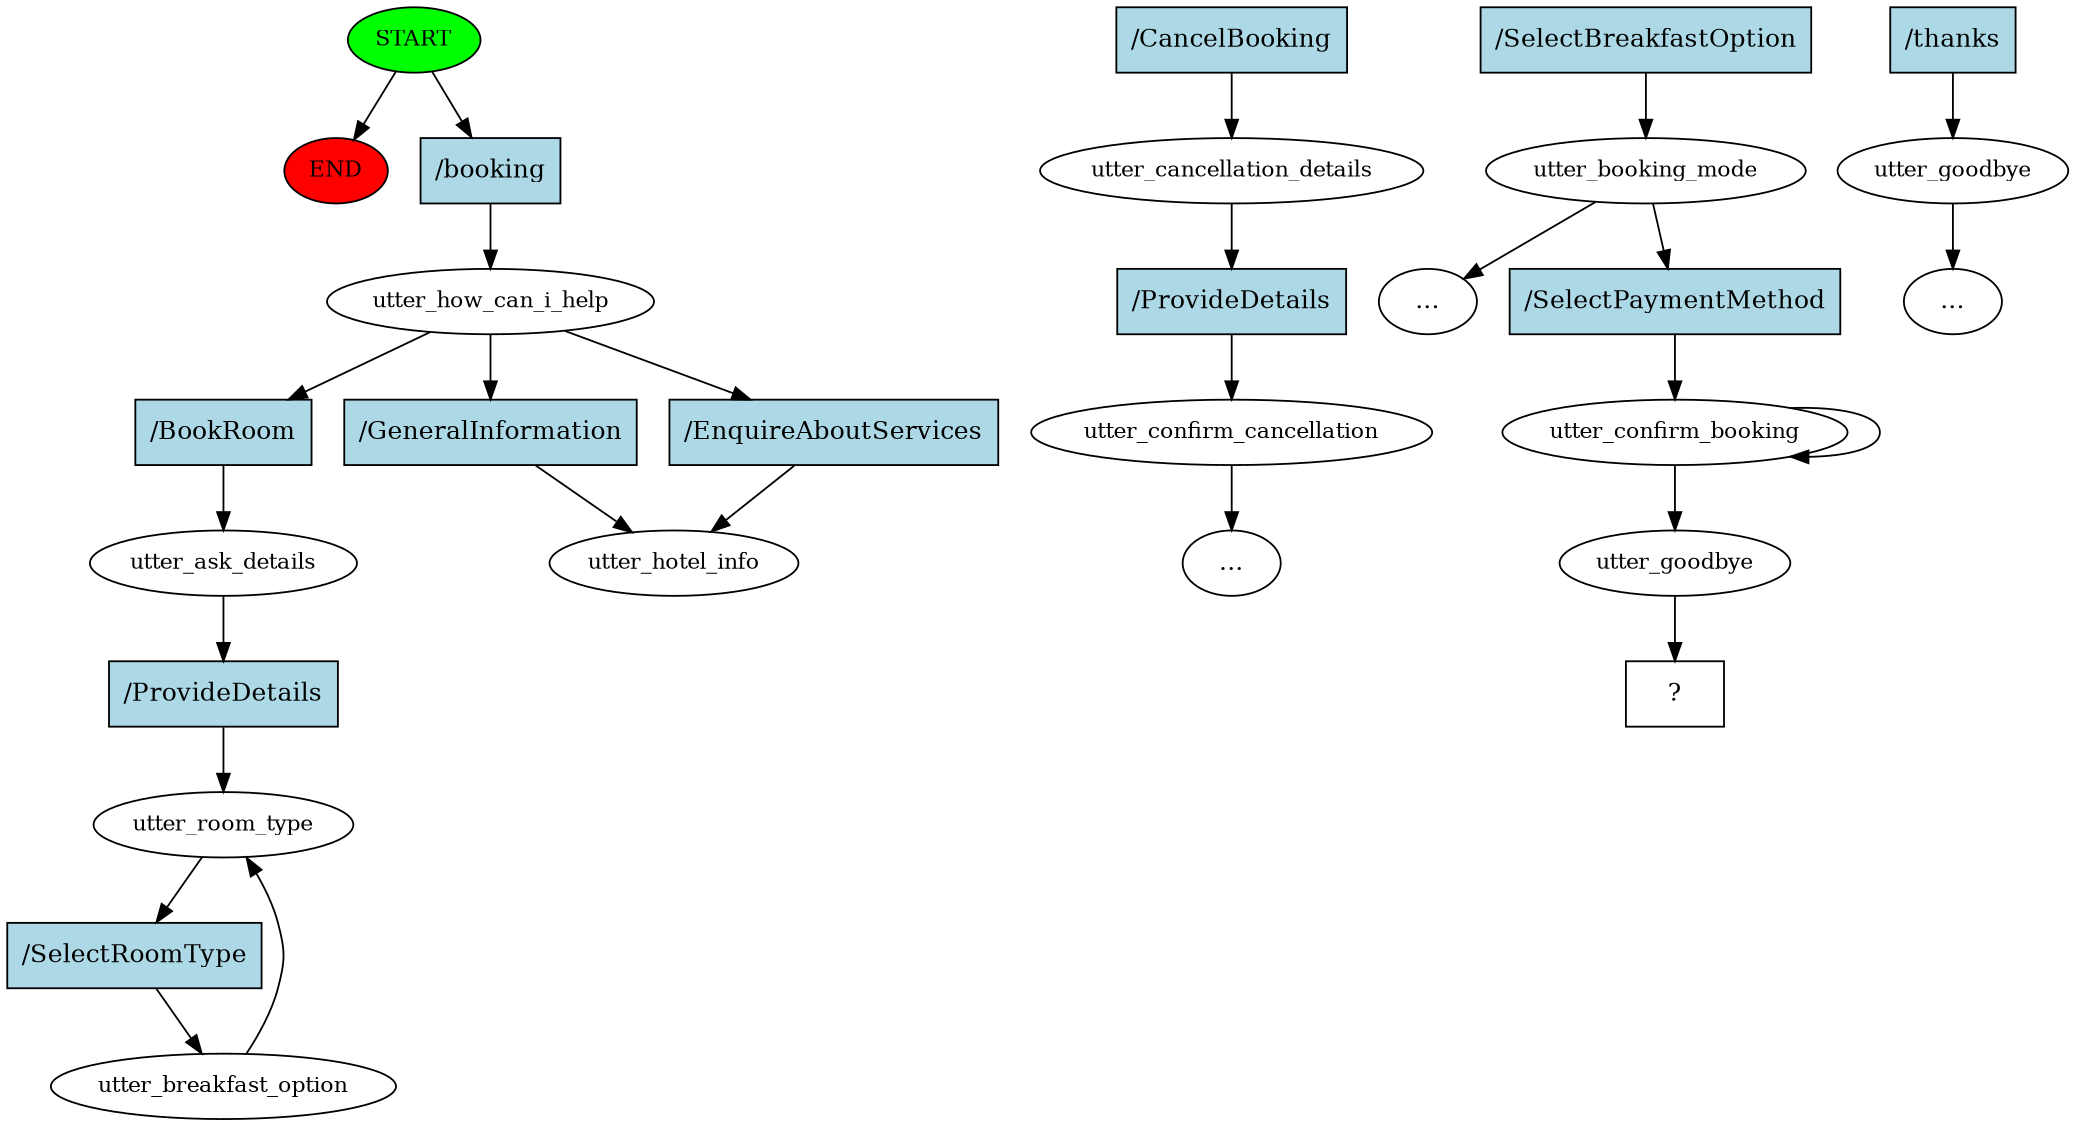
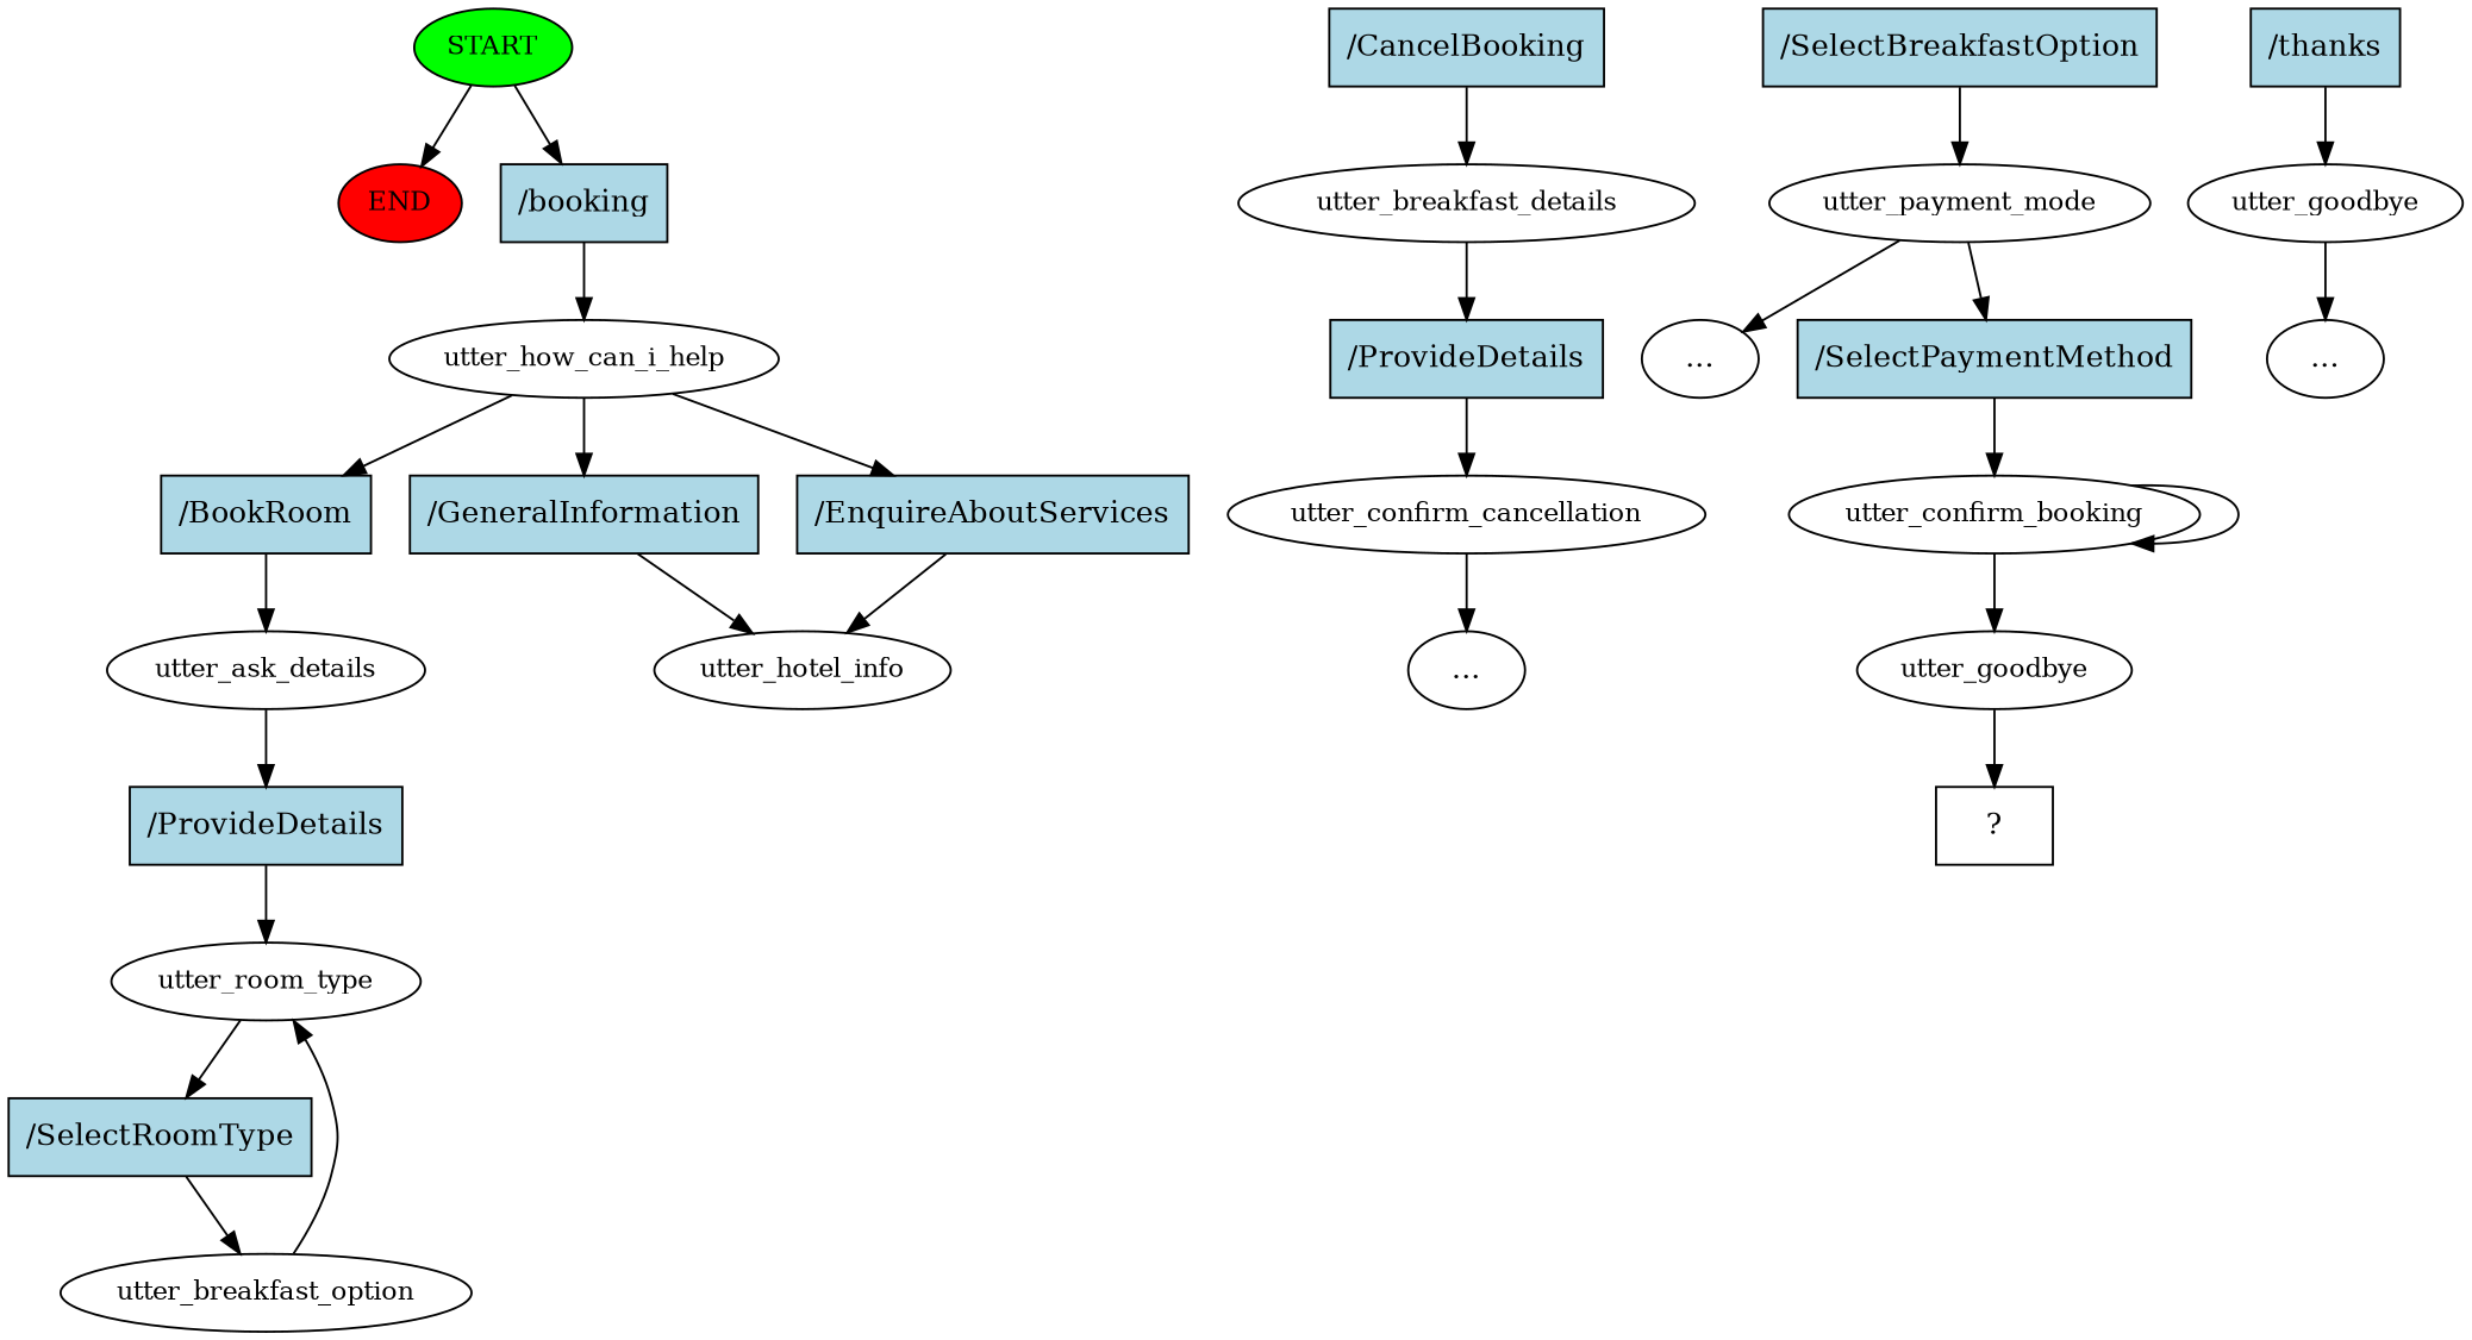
  digraph {
    n1 [fillcolor=green fontsize=12 label=START style=filled]
    n2 [fillcolor=red fontsize=12 label=END style=filled]
    n3 [fillcolor=lightblue label="/booking" shape=rect style=filled]
    n4 [fontsize=12 label=utter_how_can_i_help]
    n5 [fillcolor=lightblue label="/BookRoom" shape=rect style=filled]
    n6 [fillcolor=lightblue label="/GeneralInformation" shape=rect style=filled]
    n7 [fillcolor=lightblue label="/EnquireAboutServices" shape=rect style=filled]
    n8 [fontsize=12 label=utter_ask_details]
    n9 [fillcolor=lightblue label="/CancelBooking" shape=rect style=filled]
-   n10 [fontsize=12 label=utter_cancellation_details]
+   n10 [fontsize=12 label=utter_breakfast_details]
    n11 [fontsize=12 label=utter_hotel_info]
    n12 [fillcolor=lightblue label="/ProvideDetails" shape=rect style=filled]
    n13 [fontsize=12 label=utter_room_type]
    n14 [fillcolor=lightblue label="/SelectRoomType" shape=rect style=filled]
    n15 [fontsize=12 label=utter_breakfast_option]
    n16 [fillcolor=lightblue label="/SelectBreakfastOption" shape=rect style=filled]
-   n17 [fontsize=12 label=utter_booking_mode]
+   n17 [fontsize=12 label=utter_payment_mode]
    n18 [label="..."]
    n19 [fillcolor=lightblue label="/SelectPaymentMethod" shape=rect style=filled]
    n20 [fontsize=12 label=utter_confirm_booking]
    n21 [fillcolor=lightblue label="/ProvideDetails" shape=rect style=filled]
    n22 [fontsize=12 label=utter_confirm_cancellation]
    n23 [label="..."]
    n24 [fillcolor=lightblue label="/thanks" shape=rect style=filled]
    n25 [fontsize=12 label=utter_goodbye]
    n26 [label="..."]
    n27 [fontsize=12 label=utter_goodbye]
    n28 [label="  ?  " shape=rect]
    n1 -> n2
    n1 -> n3
    n3 -> n4
    n4 -> n5
    n4 -> n6
    n4 -> n7
    n5 -> n8
    n6 -> n11
    n7 -> n11
    n8 -> n12
    n9 -> n10
    n10 -> n21
    n12 -> n13
    n13 -> n14
    n14 -> n15
    n15 -> n13
    n16 -> n17
    n17 -> n18
    n17 -> n19
    n19 -> n20
    n20 -> n20
    n20 -> n27
    n21 -> n22
    n22 -> n23
    n24 -> n25
    n25 -> n26
    n27 -> n28
  }
